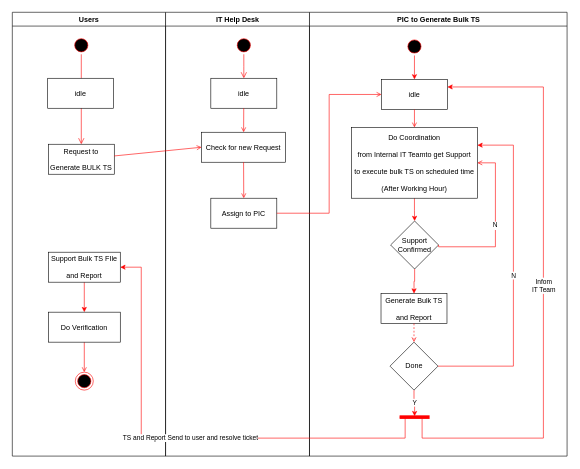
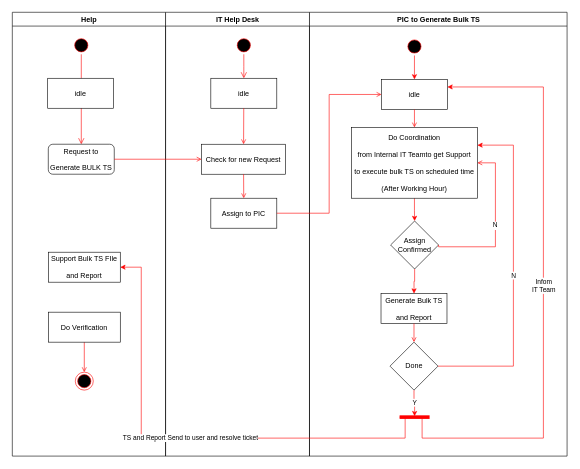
  <mxCell id="0" />
  <mxCell id="1" parent="0" />
- <mxCell id="2" value="Users" style="swimlane;whiteSpace=wrap" parent="1" vertex="1"><mxGeometry x="20" y="20" width="255.5" height="740" as="geometry" /></mxCell>
+ <mxCell id="2" value="Help" style="swimlane;whiteSpace=wrap" parent="1" vertex="1"><mxGeometry x="20" y="20" width="255.5" height="740" as="geometry" /></mxCell>
  <mxCell id="3" value="" style="ellipse;shape=startState;fillColor=#000000;strokeColor=#ff0000;" parent="2" vertex="1"><mxGeometry x="100" y="40" width="30" height="30" as="geometry" /></mxCell>
  <mxCell id="4" value="" style="edgeStyle=elbowEdgeStyle;elbow=horizontal;verticalAlign=bottom;endArrow=open;endSize=8;strokeColor=#FF0000;endFill=1;rounded=0" parent="2" source="3" target="5" edge="1"><mxGeometry x="100" y="40" as="geometry"><mxPoint x="115.5" y="322" as="targetPoint" /></mxGeometry></mxCell>
- <mxCell id="5" value="Request to &#10;&#10;Generate BULK TS" style="" parent="2" vertex="1"><mxGeometry x="60" y="220" width="110" height="50" as="geometry" /></mxCell>
+ <mxCell id="5" value="Request to &#10;&#10;Generate BULK TS" style="rounded=1;" parent="2" vertex="1"><mxGeometry x="60" y="220" width="110" height="50" as="geometry" /></mxCell>
  <mxCell id="6" value="idle" style="" vertex="1" parent="2"><mxGeometry x="59" y="110" width="110" height="50" as="geometry" /></mxCell>
  <mxCell id="7" value="" style="ellipse;shape=endState;fillColor=#000000;strokeColor=#ff0000" vertex="1" parent="2"><mxGeometry x="105" y="600" width="30" height="30" as="geometry" /></mxCell>
  <mxCell id="8" value="" style="endArrow=open;strokeColor=#FF0000;endFill=1;rounded=0;exitX=0.5;exitY=1;exitDx=0;exitDy=0;" edge="1" parent="2" target="7" source="11"><mxGeometry relative="1" as="geometry"><mxPoint x="115" y="310" as="sourcePoint" /></mxGeometry></mxCell>
- <mxCell id="9" value="" style="edgeStyle=orthogonalEdgeStyle;rounded=0;orthogonalLoop=1;jettySize=auto;html=1;strokeColor=#FF0000;" edge="1" parent="2" source="10" target="11"><mxGeometry relative="1" as="geometry" /></mxCell>
  <mxCell id="10" value="Support Bulk TS FIle &#10;&#10;and Report" style="" vertex="1" parent="2"><mxGeometry x="60" y="400" width="120" height="50" as="geometry" /></mxCell>
  <mxCell id="11" value="Do Verification" style="" vertex="1" parent="2"><mxGeometry x="60" y="500" width="120" height="50" as="geometry" /></mxCell>
  <mxCell id="12" value="IT Help Desk" style="swimlane;whiteSpace=wrap;startSize=23;" parent="1" vertex="1"><mxGeometry x="275.5" y="20" width="240" height="740" as="geometry" /></mxCell>
  <mxCell id="13" value="" style="ellipse;shape=startState;fillColor=#000000;strokeColor=#ff0000;" parent="12" vertex="1"><mxGeometry x="115.5" y="40" width="30" height="30" as="geometry" /></mxCell>
  <mxCell id="14" value="" style="edgeStyle=elbowEdgeStyle;elbow=horizontal;verticalAlign=bottom;endArrow=open;endSize=8;strokeColor=#FF0000;endFill=1;rounded=0" parent="12" source="13" target="15" edge="1"><mxGeometry x="95.5" y="20" as="geometry"><mxPoint x="110.5" y="90" as="targetPoint" /></mxGeometry></mxCell>
  <mxCell id="15" value="idle" style="" parent="12" vertex="1"><mxGeometry x="75.5" y="110" width="110" height="50" as="geometry" /></mxCell>
- <mxCell id="16" value="Check for new Request" style="" parent="12" vertex="1"><mxGeometry x="60" y="200" width="140" height="50" as="geometry" /></mxCell>
+ <mxCell id="16" value="Check for new Request" style="" parent="12" vertex="1"><mxGeometry x="60" y="220" width="140" height="50" as="geometry" /></mxCell>
  <mxCell id="17" value="" style="endArrow=open;strokeColor=#FF0000;endFill=1;rounded=0" parent="12" source="15" target="16" edge="1"><mxGeometry relative="1" as="geometry" /></mxCell>
  <mxCell id="18" value="Assign to PIC" style="" parent="12" vertex="1"><mxGeometry x="75.5" y="310" width="110" height="50" as="geometry" /></mxCell>
  <mxCell id="19" value="" style="endArrow=open;strokeColor=#FF0000;endFill=1;rounded=0" parent="12" source="16" target="18" edge="1"><mxGeometry relative="1" as="geometry" /></mxCell>
  <mxCell id="20" value="PIC to Generate Bulk TS " style="swimlane;whiteSpace=wrap;startSize=23;" parent="1" vertex="1"><mxGeometry x="515.5" y="20" width="429.5" height="740" as="geometry" /></mxCell>
  <mxCell id="21" value="" style="edgeStyle=orthogonalEdgeStyle;rounded=0;orthogonalLoop=1;jettySize=auto;html=1;strokeColor=#FF0000;" edge="1" parent="20" source="22" target="28"><mxGeometry relative="1" as="geometry" /></mxCell>
  <mxCell id="22" value="Do Coordination &#10;&#10;from Internal IT Teamto get Support&#10;&#10;to execute bulk TS on scheduled time &#10;&#10;(After Working Hour)" style="" parent="20" vertex="1"><mxGeometry x="70" y="192" width="210" height="118" as="geometry" /></mxCell>
  <mxCell id="23" value="idle" style="" vertex="1" parent="20"><mxGeometry x="120" y="112" width="110" height="50" as="geometry" /></mxCell>
  <mxCell id="24" value="" style="edgeStyle=orthogonalEdgeStyle;rounded=0;orthogonalLoop=1;jettySize=auto;html=1;strokeColor=#FF0000;" edge="1" parent="20" source="25" target="23"><mxGeometry relative="1" as="geometry" /></mxCell>
  <mxCell id="25" value="" style="ellipse;shape=startState;fillColor=#000000;strokeColor=#ff0000;" vertex="1" parent="20"><mxGeometry x="160" y="42" width="30" height="30" as="geometry" /></mxCell>
  <mxCell id="26" value="" style="endArrow=open;strokeColor=#FF0000;endFill=1;rounded=0;exitX=0.5;exitY=1;exitDx=0;exitDy=0;" edge="1" parent="20" source="23" target="22"><mxGeometry relative="1" as="geometry"><mxPoint x="320.386" y="298" as="sourcePoint" /><mxPoint x="320.114" y="358" as="targetPoint" /></mxGeometry></mxCell>
  <mxCell id="27" value="" style="edgeStyle=orthogonalEdgeStyle;rounded=0;orthogonalLoop=1;jettySize=auto;html=1;strokeColor=#FF0000;" edge="1" parent="20" source="28" target="30"><mxGeometry relative="1" as="geometry" /></mxCell>
- <mxCell id="28" value="&lt;div&gt;Support&lt;/div&gt;&lt;div&gt;Confirmed&lt;br&gt;&lt;/div&gt;" style="rhombus;whiteSpace=wrap;html=1;" vertex="1" parent="20"><mxGeometry x="135.25" y="348" width="80" height="80" as="geometry" /></mxCell>
+ <mxCell id="28" value="&lt;div&gt;Assign&lt;/div&gt;&lt;div&gt;Confirmed&lt;br&gt;&lt;/div&gt;" style="rhombus;whiteSpace=wrap;html=1;" vertex="1" parent="20"><mxGeometry x="135.25" y="348" width="80" height="80" as="geometry" /></mxCell>
  <mxCell id="29" value="N" style="edgeStyle=orthogonalEdgeStyle;strokeColor=#FF0000;endArrow=open;endFill=1;rounded=0;exitX=1;exitY=0.5;exitDx=0;exitDy=0;entryX=1;entryY=0.5;entryDx=0;entryDy=0;" edge="1" parent="20" source="28" target="22"><mxGeometry width="100" height="100" relative="1" as="geometry"><mxPoint x="-44.5" y="360" as="sourcePoint" /><mxPoint x="130" y="147" as="targetPoint" /><Array as="points"><mxPoint x="215" y="391" /><mxPoint x="310" y="391" /><mxPoint x="310" y="251" /></Array></mxGeometry></mxCell>
  <mxCell id="30" value="Generate Bulk TS &#10;&#10;and Report" style="" vertex="1" parent="20"><mxGeometry x="119.25" y="469" width="110" height="50" as="geometry" /></mxCell>
  <mxCell id="31" value="N" style="edgeStyle=orthogonalEdgeStyle;rounded=0;orthogonalLoop=1;jettySize=auto;html=1;exitX=1;exitY=0.5;exitDx=0;exitDy=0;entryX=1;entryY=0.25;entryDx=0;entryDy=0;strokeColor=#FF0000;" edge="1" parent="20" source="32" target="22"><mxGeometry relative="1" as="geometry"><Array as="points"><mxPoint x="340" y="590" /><mxPoint x="340" y="222" /></Array></mxGeometry></mxCell>
  <mxCell id="32" value="Done" style="rhombus;whiteSpace=wrap;html=1;" vertex="1" parent="20"><mxGeometry x="134.25" y="550" width="80" height="80" as="geometry" /></mxCell>
- <mxCell id="33" value="" style="endArrow=open;strokeColor=#FF0000;endFill=1;rounded=0;exitX=0.5;exitY=1;exitDx=0;exitDy=0;entryX=0.5;entryY=0;entryDx=0;entryDy=0;dashed=1;" edge="1" parent="20" source="30" target="32"><mxGeometry relative="1" as="geometry"><mxPoint x="320.619" y="340" as="sourcePoint" /><mxPoint x="320.881" y="395" as="targetPoint" /></mxGeometry></mxCell>
+ <mxCell id="33" value="" style="endArrow=open;strokeColor=#FF0000;endFill=1;rounded=0;exitX=0.5;exitY=1;exitDx=0;exitDy=0;entryX=0.5;entryY=0;entryDx=0;entryDy=0;" edge="1" parent="20" source="30" target="32"><mxGeometry relative="1" as="geometry"><mxPoint x="320.619" y="340" as="sourcePoint" /><mxPoint x="320.881" y="395" as="targetPoint" /></mxGeometry></mxCell>
  <mxCell id="34" value="&lt;div&gt;Infom&lt;/div&gt;&lt;div&gt;IT Team&lt;br&gt;&lt;/div&gt;" style="edgeStyle=orthogonalEdgeStyle;rounded=0;orthogonalLoop=1;jettySize=auto;html=1;exitX=0.75;exitY=0.5;exitDx=0;exitDy=0;exitPerimeter=0;entryX=1;entryY=0.25;entryDx=0;entryDy=0;strokeColor=#FF0000;" edge="1" parent="20" source="35" target="23"><mxGeometry relative="1" as="geometry"><Array as="points"><mxPoint x="188" y="710" /><mxPoint x="390" y="710" /><mxPoint x="390" y="125" /></Array></mxGeometry></mxCell>
  <mxCell id="35" value="" style="shape=line;strokeWidth=6;strokeColor=#ff0000;rotation=0;" vertex="1" parent="20"><mxGeometry x="150.25" y="670" width="50" height="10" as="geometry" /></mxCell>
  <mxCell id="36" value="Y" style="edgeStyle=orthogonalEdgeStyle;rounded=0;orthogonalLoop=1;jettySize=auto;html=1;strokeColor=#FF0000;entryX=0.5;entryY=0.35;entryDx=0;entryDy=0;entryPerimeter=0;exitX=0.5;exitY=1;exitDx=0;exitDy=0;" edge="1" parent="20" source="32" target="35"><mxGeometry relative="1" as="geometry"><mxPoint x="797.5" y="142" as="sourcePoint" /><mxPoint x="797.5" y="182.0" as="targetPoint" /></mxGeometry></mxCell>
  <mxCell id="37" value="" style="endArrow=open;strokeColor=#FF0000;endFill=1;rounded=0;entryX=0;entryY=0.5;entryDx=0;entryDy=0;" parent="1" source="5" target="16" edge="1"><mxGeometry relative="1" as="geometry" /></mxCell>
  <mxCell id="38" value="" style="edgeStyle=orthogonalEdgeStyle;strokeColor=#FF0000;endArrow=open;endFill=1;rounded=0;exitX=1;exitY=0.5;exitDx=0;exitDy=0;entryX=0;entryY=0.5;entryDx=0;entryDy=0;" parent="1" target="23" edge="1" source="18"><mxGeometry width="100" height="100" relative="1" as="geometry"><mxPoint x="485.5" y="449.5" as="sourcePoint" /><mxPoint x="605.5" y="449.5" as="targetPoint" /></mxGeometry></mxCell>
  <mxCell id="39" value="TS and Report Send to user and resolve ticket" style="edgeStyle=orthogonalEdgeStyle;rounded=0;orthogonalLoop=1;jettySize=auto;html=1;exitX=0;exitY=0.5;exitDx=0;exitDy=0;exitPerimeter=0;strokeColor=#FF0000;entryX=1;entryY=0.5;entryDx=0;entryDy=0;" edge="1" parent="1" source="35" target="10"><mxGeometry relative="1" as="geometry"><mxPoint x="75" y="450" as="targetPoint" /><Array as="points"><mxPoint x="675" y="695" /><mxPoint x="675" y="730" /><mxPoint x="235" y="730" /><mxPoint x="235" y="445" /></Array></mxGeometry></mxCell>
